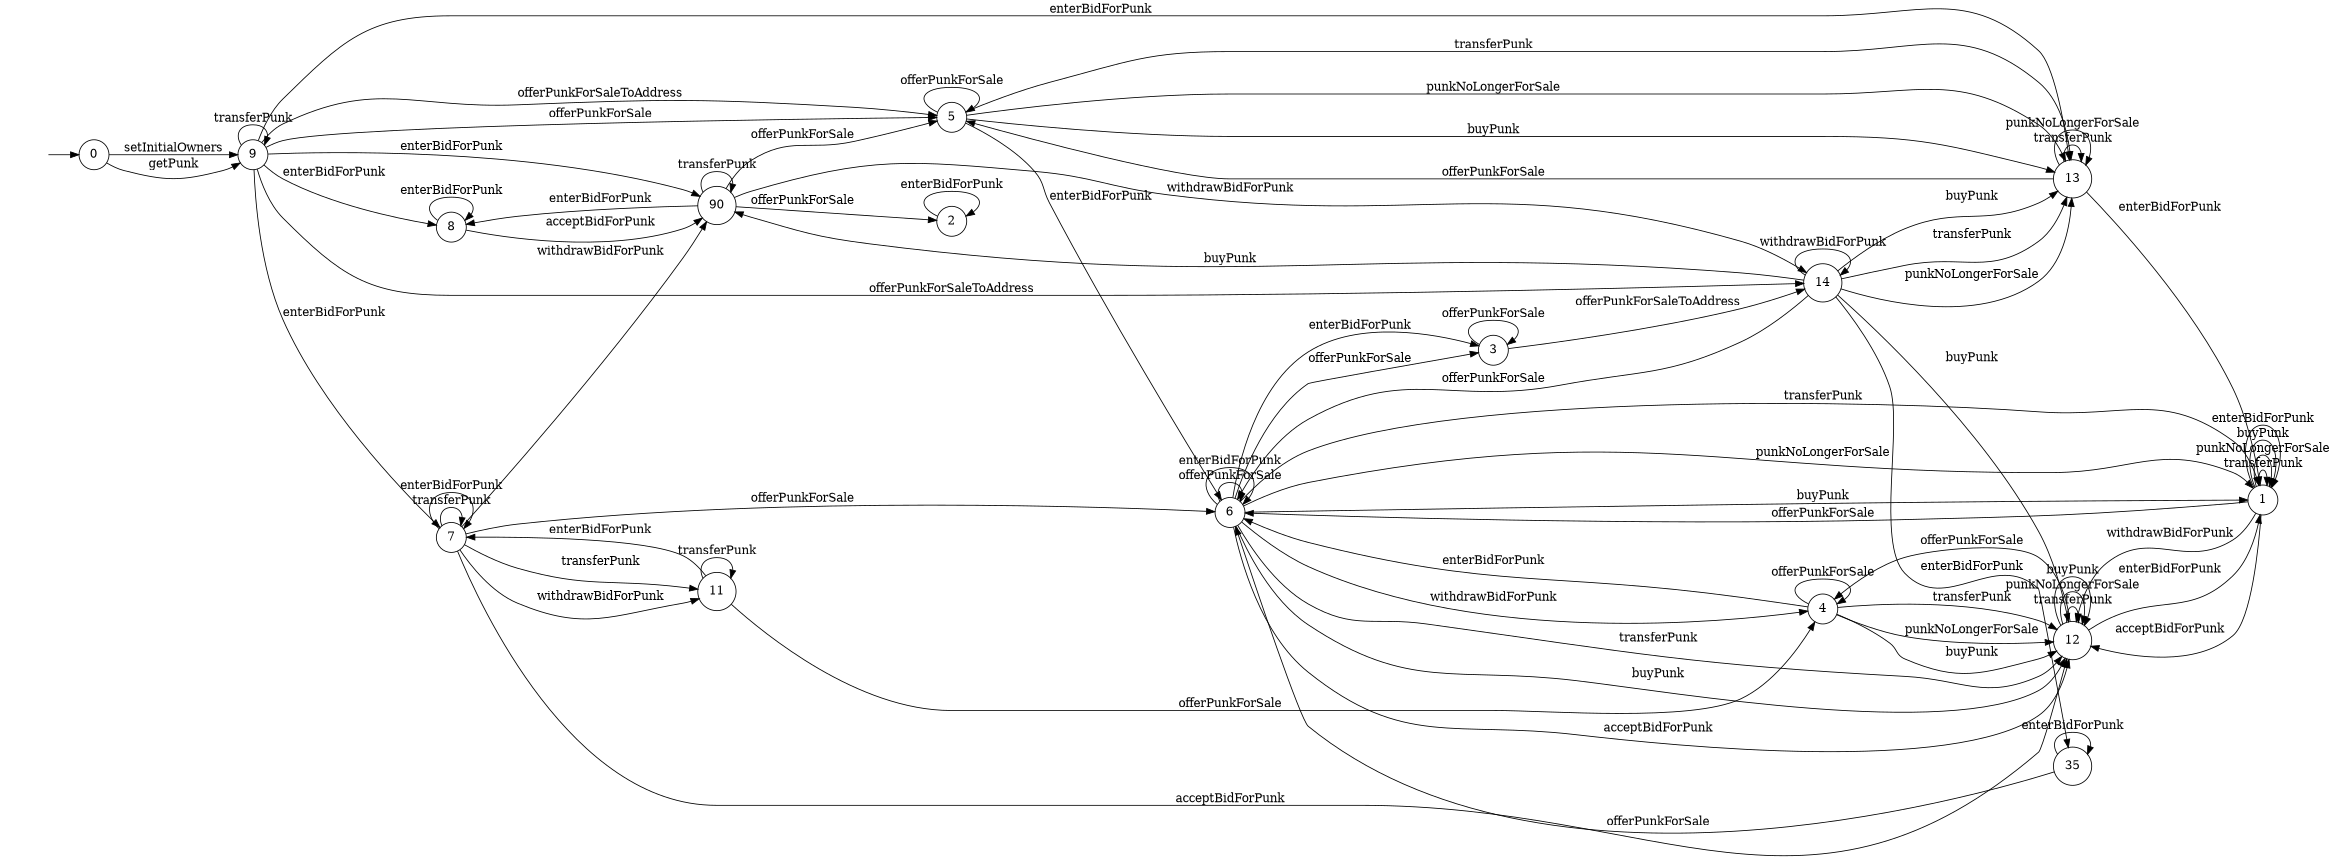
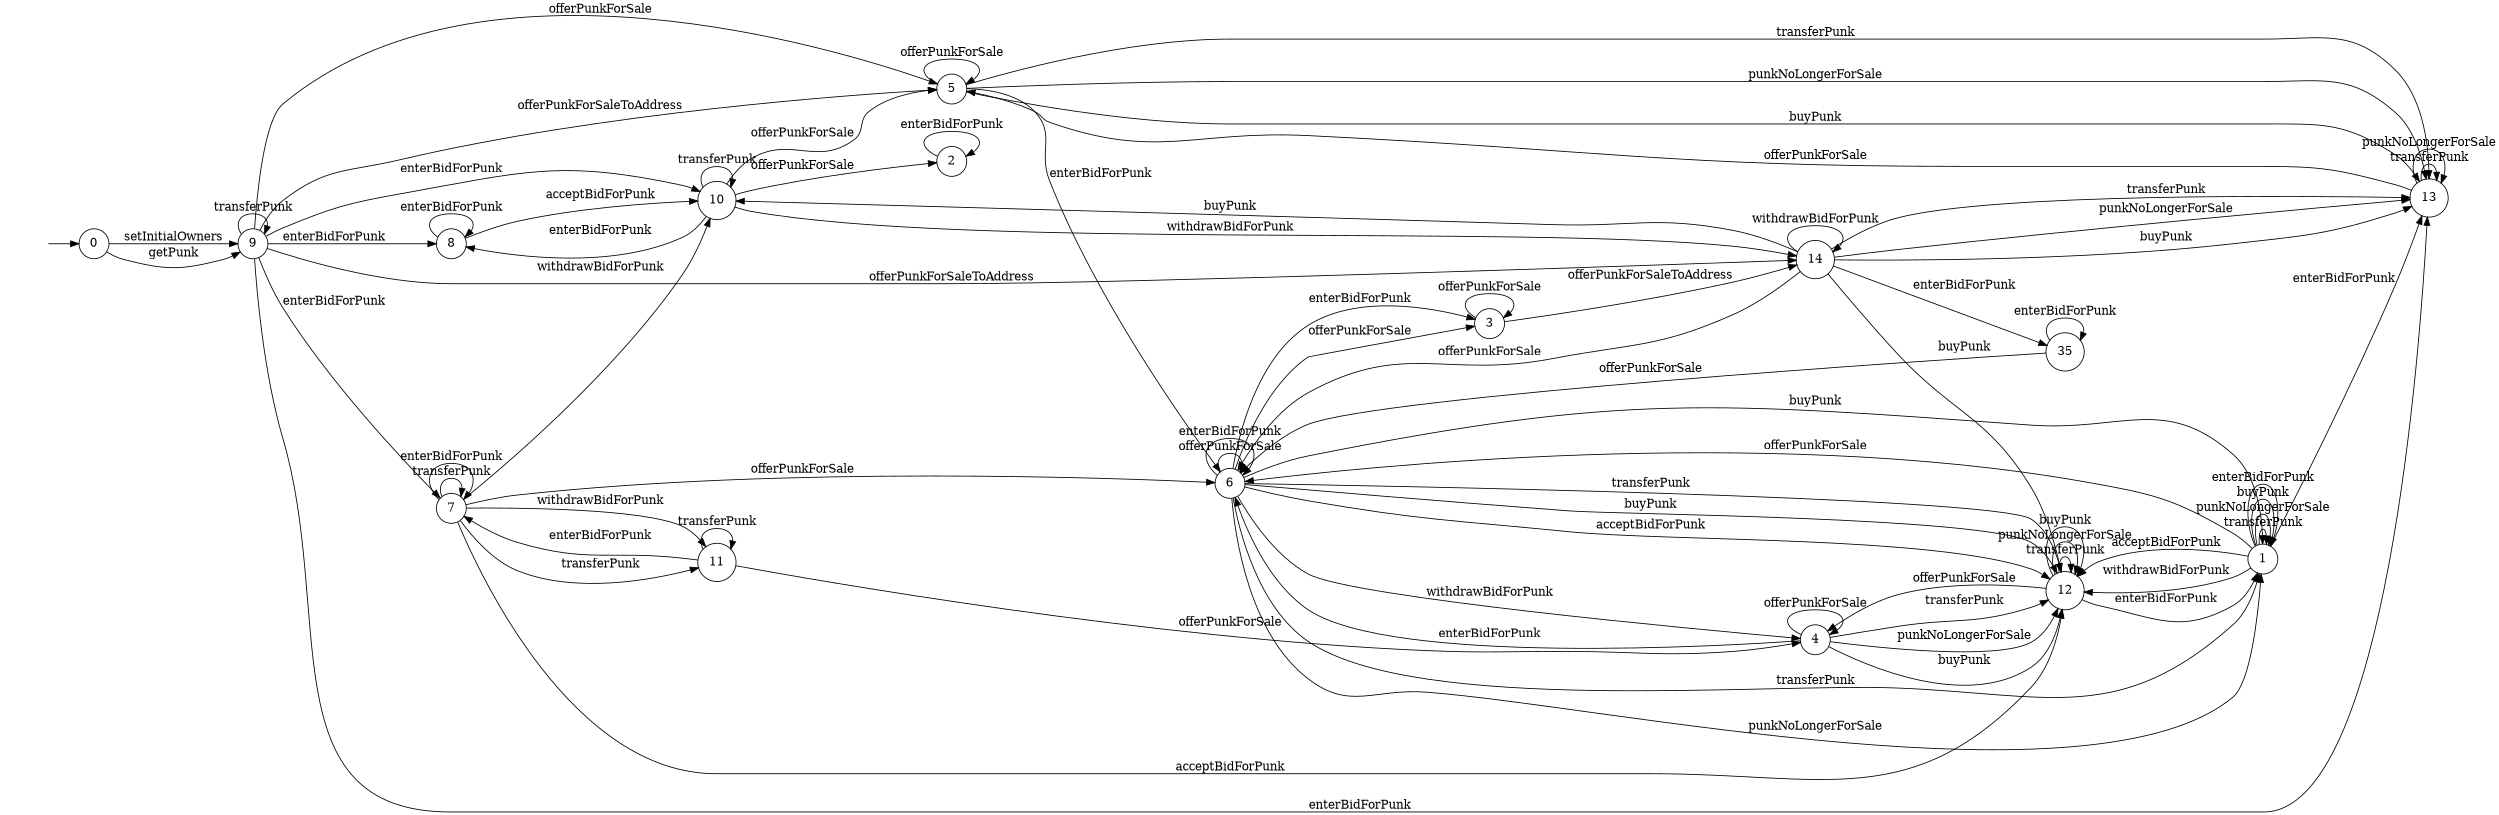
  digraph {
    rankdir=LR
    node [shape=circle]
    "" [shape=plaintext]
    n2 [label=0]
    n3 [label=9]
    n4 [label=4]
    n5 [label=12]
    n6 [label=6]
    n7 [label=1]
    n8 [label=3]
    n9 [label=8]
-   n10 [label=90]
+   n10 [label=10]
    n11 [label=5]
    n12 [label=14]
    n13 [label=2]
    n14 [label=13]
    n15 [label=7]
    n16 [label=35]
    n17 [label=11]
    "" -> n2
    n2 -> n3 [label=setInitialOwners]
    n2 -> n3 [label=getPunk]
    n3 -> n3 [label=transferPunk]
    n3 -> n9 [label=enterBidForPunk]
    n3 -> n10 [label=enterBidForPunk]
    n3 -> n11 [label=offerPunkForSale]
    n3 -> n11 [label=offerPunkForSaleToAddress]
    n3 -> n12 [label=offerPunkForSaleToAddress]
    n3 -> n14 [label=enterBidForPunk]
    n3 -> n15 [label=enterBidForPunk]
    n4 -> n4 [label=offerPunkForSale]
    n4 -> n5 [label=transferPunk]
    n4 -> n5 [label=punkNoLongerForSale]
    n4 -> n5 [label=buyPunk]
    n4 -> n6 [label=enterBidForPunk]
    n5 -> n4 [label=offerPunkForSale]
    n5 -> n5 [label=transferPunk]
    n5 -> n5 [label=punkNoLongerForSale]
    n5 -> n5 [label=buyPunk]
    n5 -> n7 [label=enterBidForPunk]
    n6 -> n4 [label=withdrawBidForPunk]
    n6 -> n5 [label=transferPunk]
    n6 -> n5 [label=buyPunk]
    n6 -> n5 [label=acceptBidForPunk]
    n6 -> n6 [label=offerPunkForSale]
    n6 -> n6 [label=enterBidForPunk]
    n6 -> n7 [label=transferPunk]
    n6 -> n7 [label=punkNoLongerForSale]
    n6 -> n7 [label=buyPunk]
    n6 -> n8 [label=offerPunkForSale]
    n6 -> n8 [label=enterBidForPunk]
    n7 -> n5 [label=acceptBidForPunk]
    n7 -> n5 [label=withdrawBidForPunk]
    n7 -> n6 [label=offerPunkForSale]
    n7 -> n7 [label=transferPunk]
    n7 -> n7 [label=punkNoLongerForSale]
    n7 -> n7 [label=buyPunk]
    n7 -> n7 [label=enterBidForPunk]
    n8 -> n8 [label=offerPunkForSale]
    n8 -> n12 [label=offerPunkForSaleToAddress]
    n9 -> n9 [label=enterBidForPunk]
    n9 -> n10 [label=acceptBidForPunk]
    n10 -> n9 [label=enterBidForPunk]
    n10 -> n10 [label=transferPunk]
    n10 -> n11 [label=offerPunkForSale]
    n10 -> n12 [label=withdrawBidForPunk]
    n10 -> n13 [label=offerPunkForSale]
    n11 -> n6 [label=enterBidForPunk]
    n11 -> n11 [label=offerPunkForSale]
    n11 -> n14 [label=transferPunk]
    n11 -> n14 [label=punkNoLongerForSale]
    n11 -> n14 [label=buyPunk]
    n12 -> n5 [label=buyPunk]
    n12 -> n6 [label=offerPunkForSale]
    n12 -> n10 [label=buyPunk]
    n12 -> n12 [label=withdrawBidForPunk]
    n12 -> n14 [label=transferPunk]
    n12 -> n14 [label=punkNoLongerForSale]
    n12 -> n14 [label=buyPunk]
    n12 -> n16 [label=enterBidForPunk]
    n13 -> n13 [label=enterBidForPunk]
-   n14 -> n7 [label=enterBidForPunk]
+   n7 -> n14 [label=enterBidForPunk]
    n14 -> n11 [label=offerPunkForSale]
    n14 -> n14 [label=transferPunk]
    n14 -> n14 [label=punkNoLongerForSale]
    n15 -> n5 [label=acceptBidForPunk]
    n15 -> n6 [label=offerPunkForSale]
    n15 -> n10 [label=withdrawBidForPunk]
    n15 -> n15 [label=transferPunk]
    n15 -> n15 [label=enterBidForPunk]
    n15 -> n17 [label=transferPunk]
    n15 -> n17 [label=withdrawBidForPunk]
    n16 -> n6 [label=offerPunkForSale]
    n16 -> n16 [label=enterBidForPunk]
    n17 -> n4 [label=offerPunkForSale]
    n17 -> n15 [label=enterBidForPunk]
    n17 -> n17 [label=transferPunk]
  }
